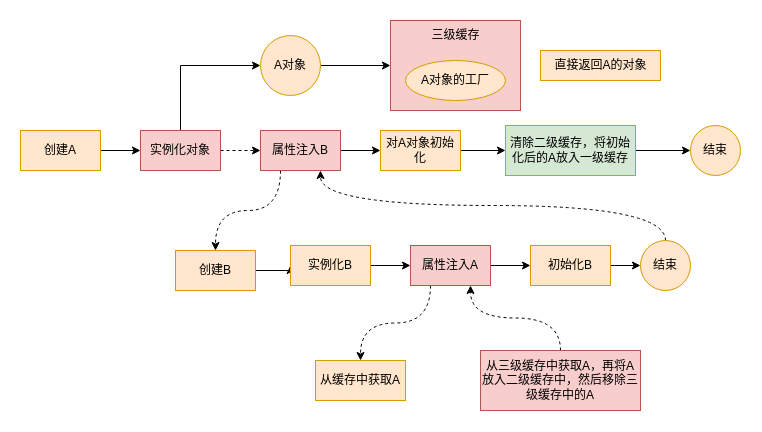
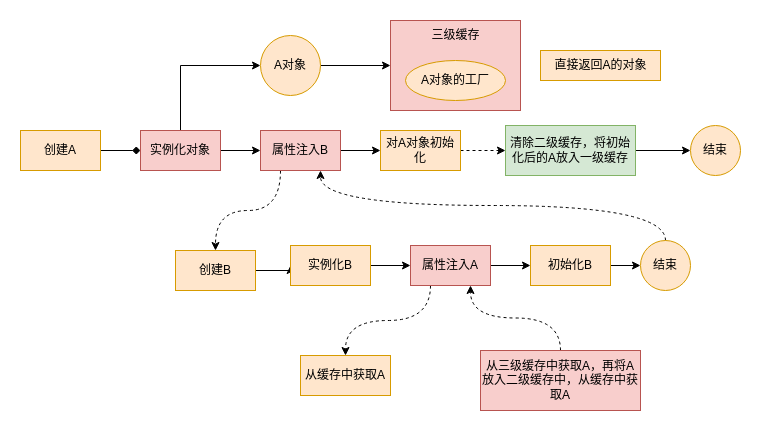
  <mxCell id="0" />
  <mxCell id="1" parent="0" />
- <mxCell id="2" style="edgeStyle=orthogonalEdgeStyle;rounded=0;orthogonalLoop=1;jettySize=auto;html=1;exitX=1;exitY=0.5;exitDx=0;exitDy=0;entryX=0;entryY=0.5;entryDx=0;entryDy=0;" edge="1" parent="1" source="3" target="6"><mxGeometry relative="1" as="geometry" /></mxCell>
+ <mxCell id="2" style="edgeStyle=orthogonalEdgeStyle;rounded=0;orthogonalLoop=1;jettySize=auto;html=1;exitX=1;exitY=0.5;exitDx=0;exitDy=0;entryX=0;entryY=0.5;entryDx=0;entryDy=0;endArrow=diamond;" edge="1" parent="1" source="3" target="6"><mxGeometry relative="1" as="geometry" /></mxCell>
  <mxCell id="3" value="创建A" style="rounded=0;whiteSpace=wrap;html=1;fillColor=#ffe6cc;strokeColor=#d79b00;" vertex="1" parent="1"><mxGeometry x="20" y="130" width="80" height="40" as="geometry" /></mxCell>
  <mxCell id="4" style="edgeStyle=orthogonalEdgeStyle;rounded=0;orthogonalLoop=1;jettySize=auto;html=1;exitX=0.5;exitY=0;exitDx=0;exitDy=0;entryX=0;entryY=0.5;entryDx=0;entryDy=0;" edge="1" parent="1" source="6" target="8"><mxGeometry relative="1" as="geometry" /></mxCell>
- <mxCell id="5" style="edgeStyle=orthogonalEdgeStyle;rounded=0;orthogonalLoop=1;jettySize=auto;html=1;exitX=1;exitY=0.5;exitDx=0;exitDy=0;entryX=0;entryY=0.5;entryDx=0;entryDy=0;dashed=1;" edge="1" parent="1" source="6" target="15"><mxGeometry relative="1" as="geometry" /></mxCell>
+ <mxCell id="5" style="edgeStyle=orthogonalEdgeStyle;rounded=0;orthogonalLoop=1;jettySize=auto;html=1;exitX=1;exitY=0.5;exitDx=0;exitDy=0;entryX=0;entryY=0.5;entryDx=0;entryDy=0;" edge="1" parent="1" source="6" target="15"><mxGeometry relative="1" as="geometry" /></mxCell>
  <mxCell id="6" value="实例化对象" style="rounded=0;whiteSpace=wrap;html=1;fillColor=#f8cecc;strokeColor=#b85450;" vertex="1" parent="1"><mxGeometry x="140" y="130" width="80" height="40" as="geometry" /></mxCell>
  <mxCell id="7" style="edgeStyle=orthogonalEdgeStyle;rounded=0;orthogonalLoop=1;jettySize=auto;html=1;exitX=1;exitY=0.5;exitDx=0;exitDy=0;" edge="1" parent="1" source="8" target="9"><mxGeometry relative="1" as="geometry" /></mxCell>
  <mxCell id="8" value="A对象" style="ellipse;whiteSpace=wrap;html=1;aspect=fixed;fillColor=#ffe6cc;strokeColor=#d79b00;" vertex="1" parent="1"><mxGeometry x="260" y="35" width="60" height="60" as="geometry" /></mxCell>
  <mxCell id="9" value="" style="rounded=0;whiteSpace=wrap;html=1;fillColor=#f8cecc;strokeColor=#b85450;" vertex="1" parent="1"><mxGeometry x="390" y="20" width="130" height="90" as="geometry" /></mxCell>
  <mxCell id="10" value="三级缓存" style="text;html=1;align=center;verticalAlign=middle;resizable=0;points=[];autosize=1;strokeColor=none;fillColor=none;" vertex="1" parent="1"><mxGeometry x="420" y="20" width="70" height="30" as="geometry" /></mxCell>
  <mxCell id="11" value="A对象的工厂" style="ellipse;whiteSpace=wrap;html=1;fillColor=#ffe6cc;strokeColor=#d79b00;" vertex="1" parent="1"><mxGeometry x="405" y="60" width="100" height="40" as="geometry" /></mxCell>
  <mxCell id="12" value="直接返回A的对象" style="text;html=1;align=center;verticalAlign=middle;resizable=0;points=[];autosize=1;strokeColor=#d79b00;fillColor=#ffe6cc;" vertex="1" parent="1"><mxGeometry x="540" y="50" width="120" height="30" as="geometry" /></mxCell>
  <mxCell id="13" style="edgeStyle=orthogonalEdgeStyle;rounded=0;orthogonalLoop=1;jettySize=auto;html=1;exitX=1;exitY=0.5;exitDx=0;exitDy=0;entryX=0;entryY=0.5;entryDx=0;entryDy=0;" edge="1" parent="1" source="15" target="17"><mxGeometry relative="1" as="geometry" /></mxCell>
  <mxCell id="14" style="edgeStyle=orthogonalEdgeStyle;rounded=0;orthogonalLoop=1;jettySize=auto;html=1;exitX=0.25;exitY=1;exitDx=0;exitDy=0;entryX=0.5;entryY=0;entryDx=0;entryDy=0;dashed=1;curved=1;" edge="1" parent="1" source="15" target="22"><mxGeometry relative="1" as="geometry" /></mxCell>
  <mxCell id="15" value="属性注入B" style="rounded=0;whiteSpace=wrap;html=1;fillColor=#f8cecc;strokeColor=#b85450;" vertex="1" parent="1"><mxGeometry x="260" y="130" width="80" height="40" as="geometry" /></mxCell>
- <mxCell id="16" style="edgeStyle=orthogonalEdgeStyle;rounded=0;orthogonalLoop=1;jettySize=auto;html=1;exitX=1;exitY=0.5;exitDx=0;exitDy=0;" edge="1" parent="1" source="17" target="19"><mxGeometry relative="1" as="geometry" /></mxCell>
+ <mxCell id="16" style="edgeStyle=orthogonalEdgeStyle;rounded=0;orthogonalLoop=1;jettySize=auto;html=1;exitX=1;exitY=0.5;exitDx=0;exitDy=0;dashed=1;" edge="1" parent="1" source="17" target="19"><mxGeometry relative="1" as="geometry" /></mxCell>
  <mxCell id="17" value="对A对象初始化" style="rounded=0;whiteSpace=wrap;html=1;fillColor=#ffe6cc;strokeColor=#d79b00;" vertex="1" parent="1"><mxGeometry x="380" y="130" width="80" height="40" as="geometry" /></mxCell>
  <mxCell id="18" style="edgeStyle=orthogonalEdgeStyle;rounded=0;orthogonalLoop=1;jettySize=auto;html=1;exitX=1;exitY=0.5;exitDx=0;exitDy=0;" edge="1" parent="1" source="19" target="20"><mxGeometry relative="1" as="geometry" /></mxCell>
  <mxCell id="19" value="清除二级缓存，将初始化后的A放入一级缓存" style="rounded=0;whiteSpace=wrap;html=1;fillColor=#d5e8d4;strokeColor=#82b366;" vertex="1" parent="1"><mxGeometry x="505" y="125" width="130" height="50" as="geometry" /></mxCell>
  <mxCell id="20" value="结束" style="ellipse;whiteSpace=wrap;html=1;aspect=fixed;fillColor=#ffe6cc;strokeColor=#d79b00;" vertex="1" parent="1"><mxGeometry x="690" y="125" width="50" height="50" as="geometry" /></mxCell>
  <mxCell id="21" style="edgeStyle=orthogonalEdgeStyle;rounded=0;orthogonalLoop=1;jettySize=auto;html=1;exitX=1;exitY=0.5;exitDx=0;exitDy=0;entryX=0;entryY=0.5;entryDx=0;entryDy=0;" edge="1" parent="1" source="22" target="24"><mxGeometry relative="1" as="geometry" /></mxCell>
  <mxCell id="22" value="创建B" style="rounded=0;whiteSpace=wrap;html=1;fillColor=#ffe6cc;strokeColor=#d79b00;" vertex="1" parent="1"><mxGeometry x="175" y="250" width="80" height="40" as="geometry" /></mxCell>
  <mxCell id="23" style="edgeStyle=orthogonalEdgeStyle;rounded=0;orthogonalLoop=1;jettySize=auto;html=1;exitX=1;exitY=0.5;exitDx=0;exitDy=0;" edge="1" parent="1" source="24" target="27"><mxGeometry relative="1" as="geometry" /></mxCell>
  <mxCell id="24" value="实例化B" style="rounded=0;whiteSpace=wrap;html=1;fillColor=#ffe6cc;strokeColor=#d79b00;" vertex="1" parent="1"><mxGeometry x="290" y="245" width="80" height="40" as="geometry" /></mxCell>
  <mxCell id="25" style="edgeStyle=orthogonalEdgeStyle;rounded=0;orthogonalLoop=1;jettySize=auto;html=1;exitX=1;exitY=0.5;exitDx=0;exitDy=0;" edge="1" parent="1" source="27" target="29"><mxGeometry relative="1" as="geometry" /></mxCell>
  <mxCell id="26" style="edgeStyle=orthogonalEdgeStyle;rounded=0;orthogonalLoop=1;jettySize=auto;html=1;exitX=0.25;exitY=1;exitDx=0;exitDy=0;entryX=0.5;entryY=0;entryDx=0;entryDy=0;curved=1;dashed=1;" edge="1" parent="1" source="27" target="32"><mxGeometry relative="1" as="geometry" /></mxCell>
  <mxCell id="27" value="属性注入A" style="rounded=0;whiteSpace=wrap;html=1;fillColor=#f8cecc;strokeColor=#b85450;" vertex="1" parent="1"><mxGeometry x="410" y="245" width="80" height="40" as="geometry" /></mxCell>
  <mxCell id="28" style="edgeStyle=orthogonalEdgeStyle;rounded=0;orthogonalLoop=1;jettySize=auto;html=1;exitX=1;exitY=0.5;exitDx=0;exitDy=0;" edge="1" parent="1" source="29" target="31"><mxGeometry relative="1" as="geometry" /></mxCell>
  <mxCell id="29" value="初始化B" style="rounded=0;whiteSpace=wrap;html=1;fillColor=#ffe6cc;strokeColor=#d79b00;" vertex="1" parent="1"><mxGeometry x="530" y="245" width="80" height="40" as="geometry" /></mxCell>
  <mxCell id="30" style="edgeStyle=orthogonalEdgeStyle;rounded=0;orthogonalLoop=1;jettySize=auto;html=1;exitX=0.5;exitY=0;exitDx=0;exitDy=0;entryX=0.75;entryY=1;entryDx=0;entryDy=0;curved=1;dashed=1;" edge="1" parent="1" source="31" target="15"><mxGeometry relative="1" as="geometry" /></mxCell>
  <mxCell id="31" value="结束" style="ellipse;whiteSpace=wrap;html=1;aspect=fixed;fillColor=#ffe6cc;strokeColor=#d79b00;" vertex="1" parent="1"><mxGeometry x="640" y="240" width="50" height="50" as="geometry" /></mxCell>
- <mxCell id="32" value="从缓存中获取A" style="rounded=0;whiteSpace=wrap;html=1;fillColor=#ffe6cc;strokeColor=#d79b00;" vertex="1" parent="1"><mxGeometry x="315" y="360" width="90" height="40" as="geometry" /></mxCell>
+ <mxCell id="32" value="从缓存中获取A" style="rounded=0;whiteSpace=wrap;html=1;fillColor=#ffe6cc;strokeColor=#d79b00;" vertex="1" parent="1"><mxGeometry x="300" y="355" width="90" height="40" as="geometry" /></mxCell>
  <mxCell id="33" style="edgeStyle=orthogonalEdgeStyle;rounded=0;orthogonalLoop=1;jettySize=auto;html=1;exitX=0.5;exitY=0;exitDx=0;exitDy=0;entryX=0.75;entryY=1;entryDx=0;entryDy=0;dashed=1;curved=1;" edge="1" parent="1" source="34" target="27"><mxGeometry relative="1" as="geometry" /></mxCell>
- <mxCell id="34" value="从三级缓存中获取A，再将A放入二级缓存中，然后移除三级缓存中的A" style="rounded=0;whiteSpace=wrap;html=1;fillColor=#f8cecc;strokeColor=#b85450;" vertex="1" parent="1"><mxGeometry x="480" y="350" width="160" height="60" as="geometry" /></mxCell>
+ <mxCell id="34" value="从三级缓存中获取A，再将A放入二级缓存中，从缓存中获取A" style="rounded=0;whiteSpace=wrap;html=1;fillColor=#f8cecc;strokeColor=#b85450;" vertex="1" parent="1"><mxGeometry x="480" y="350" width="160" height="60" as="geometry" /></mxCell>
